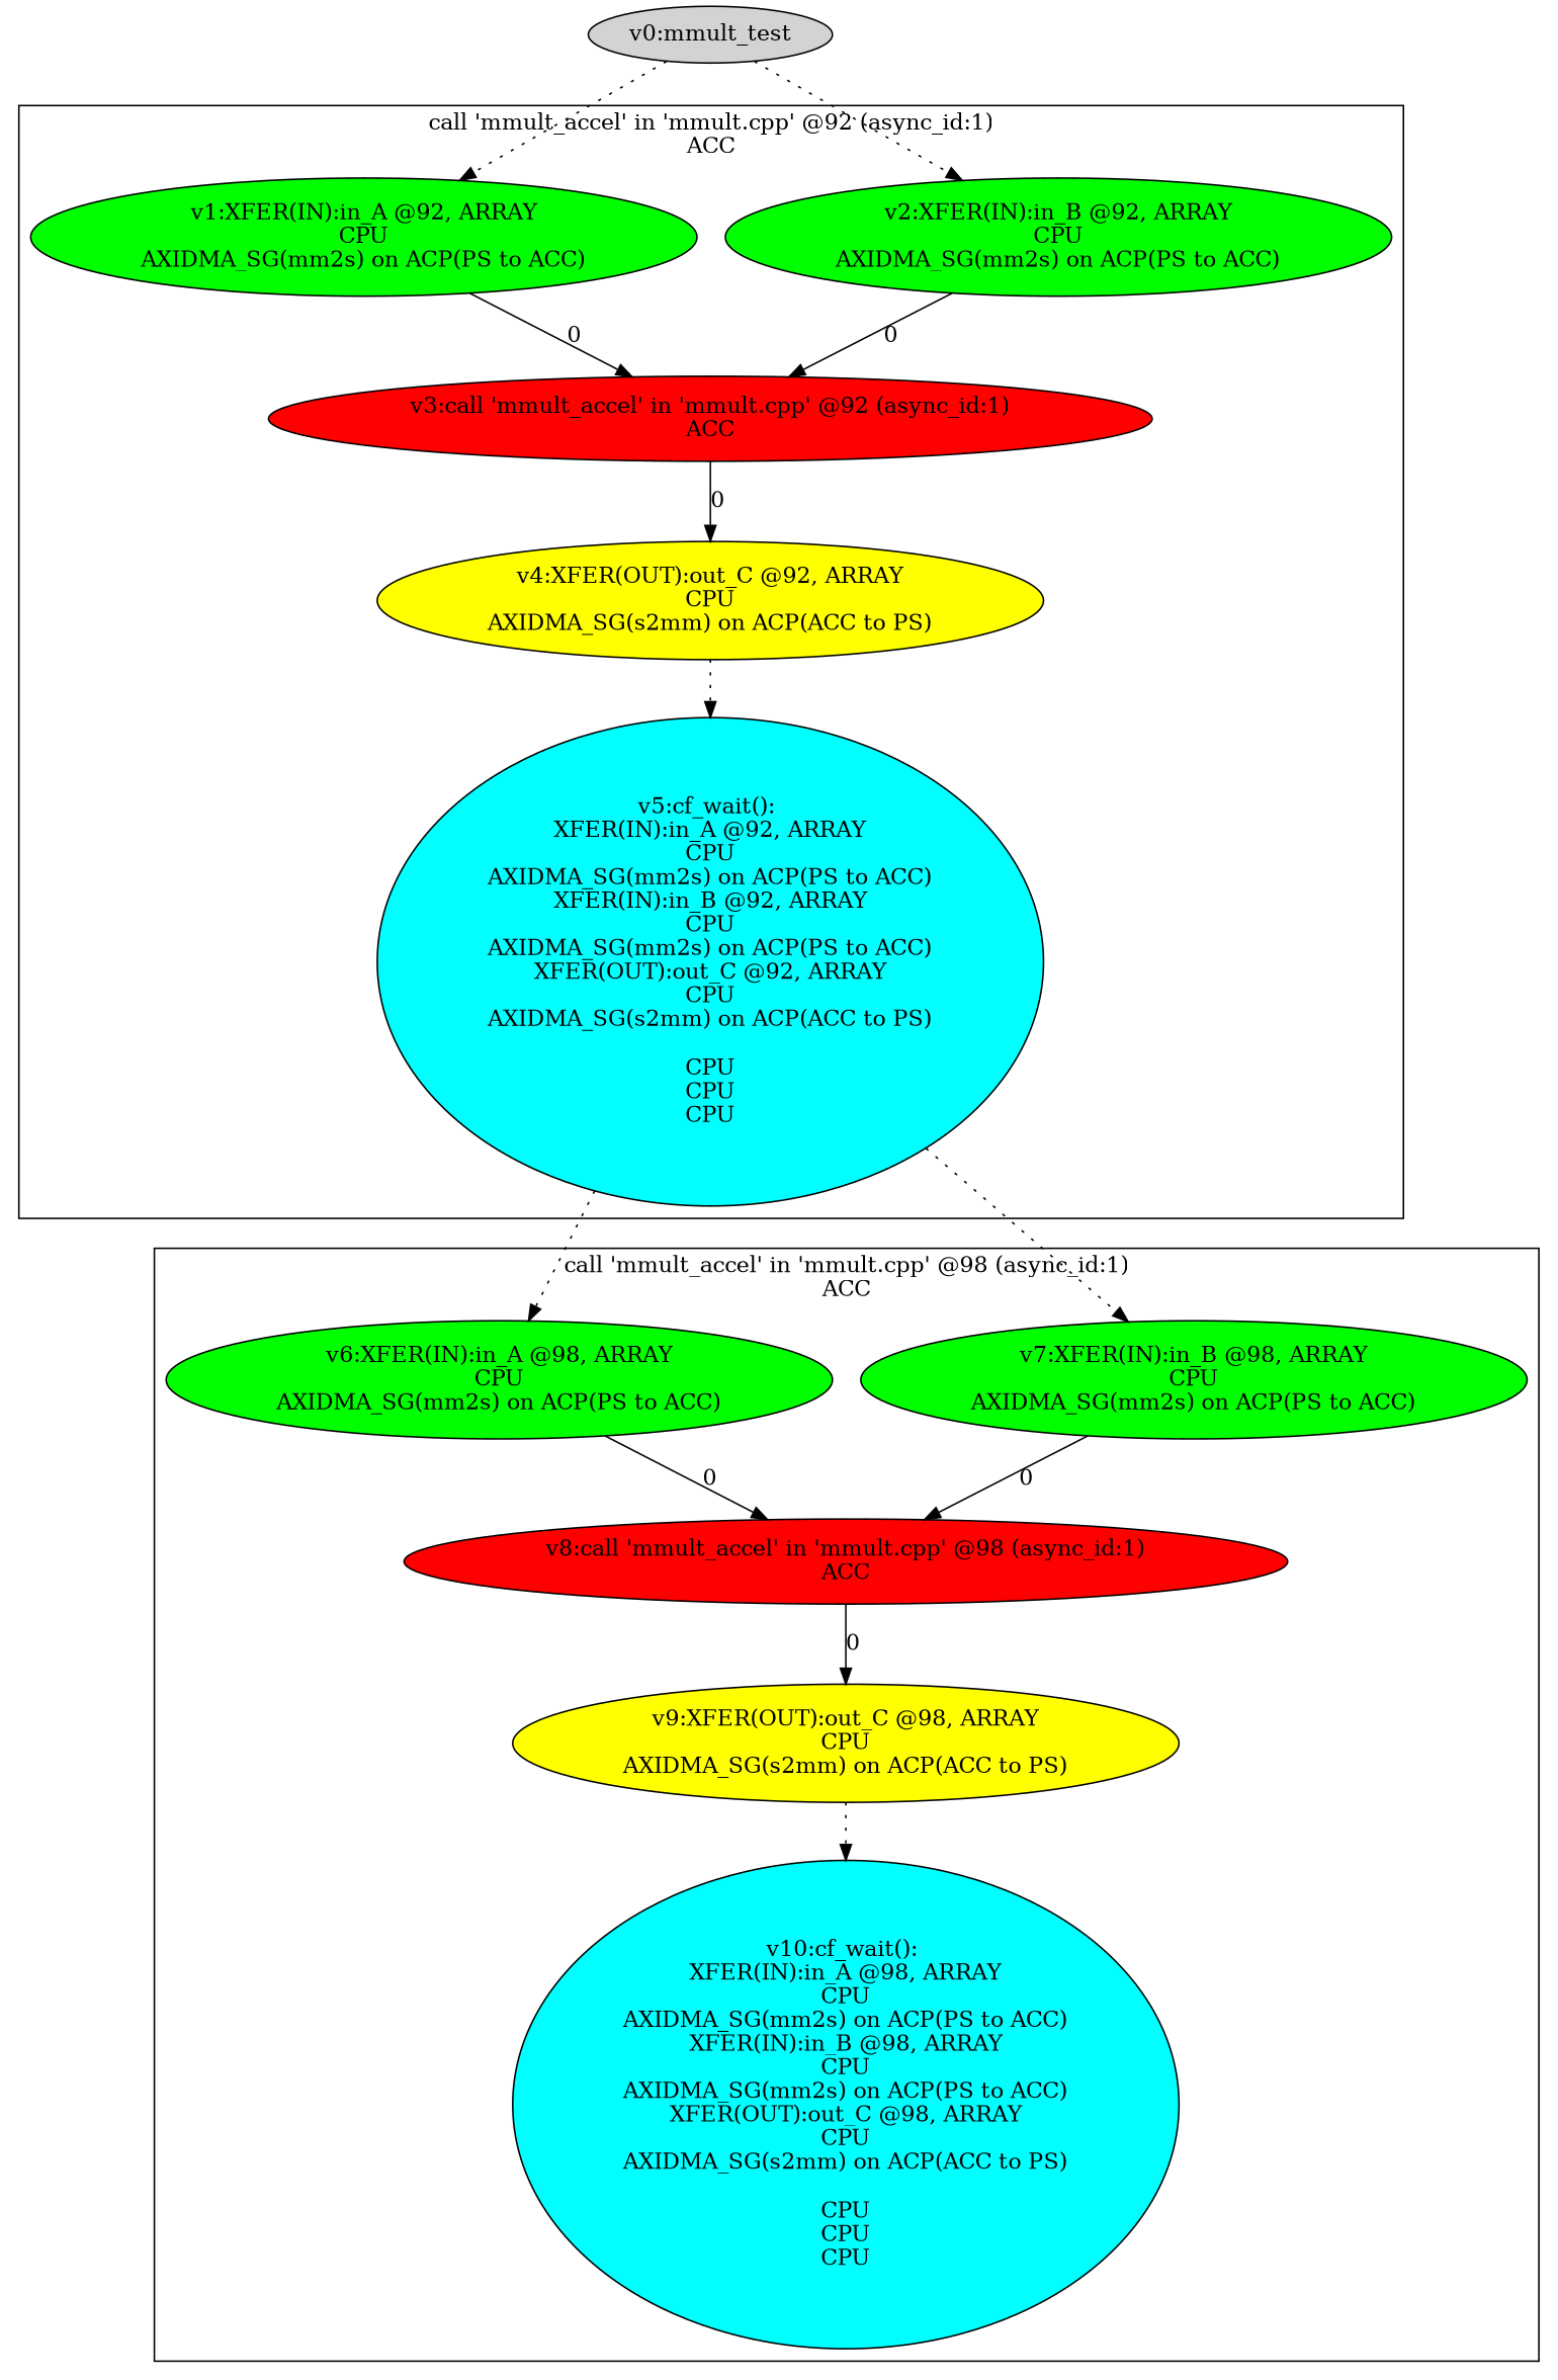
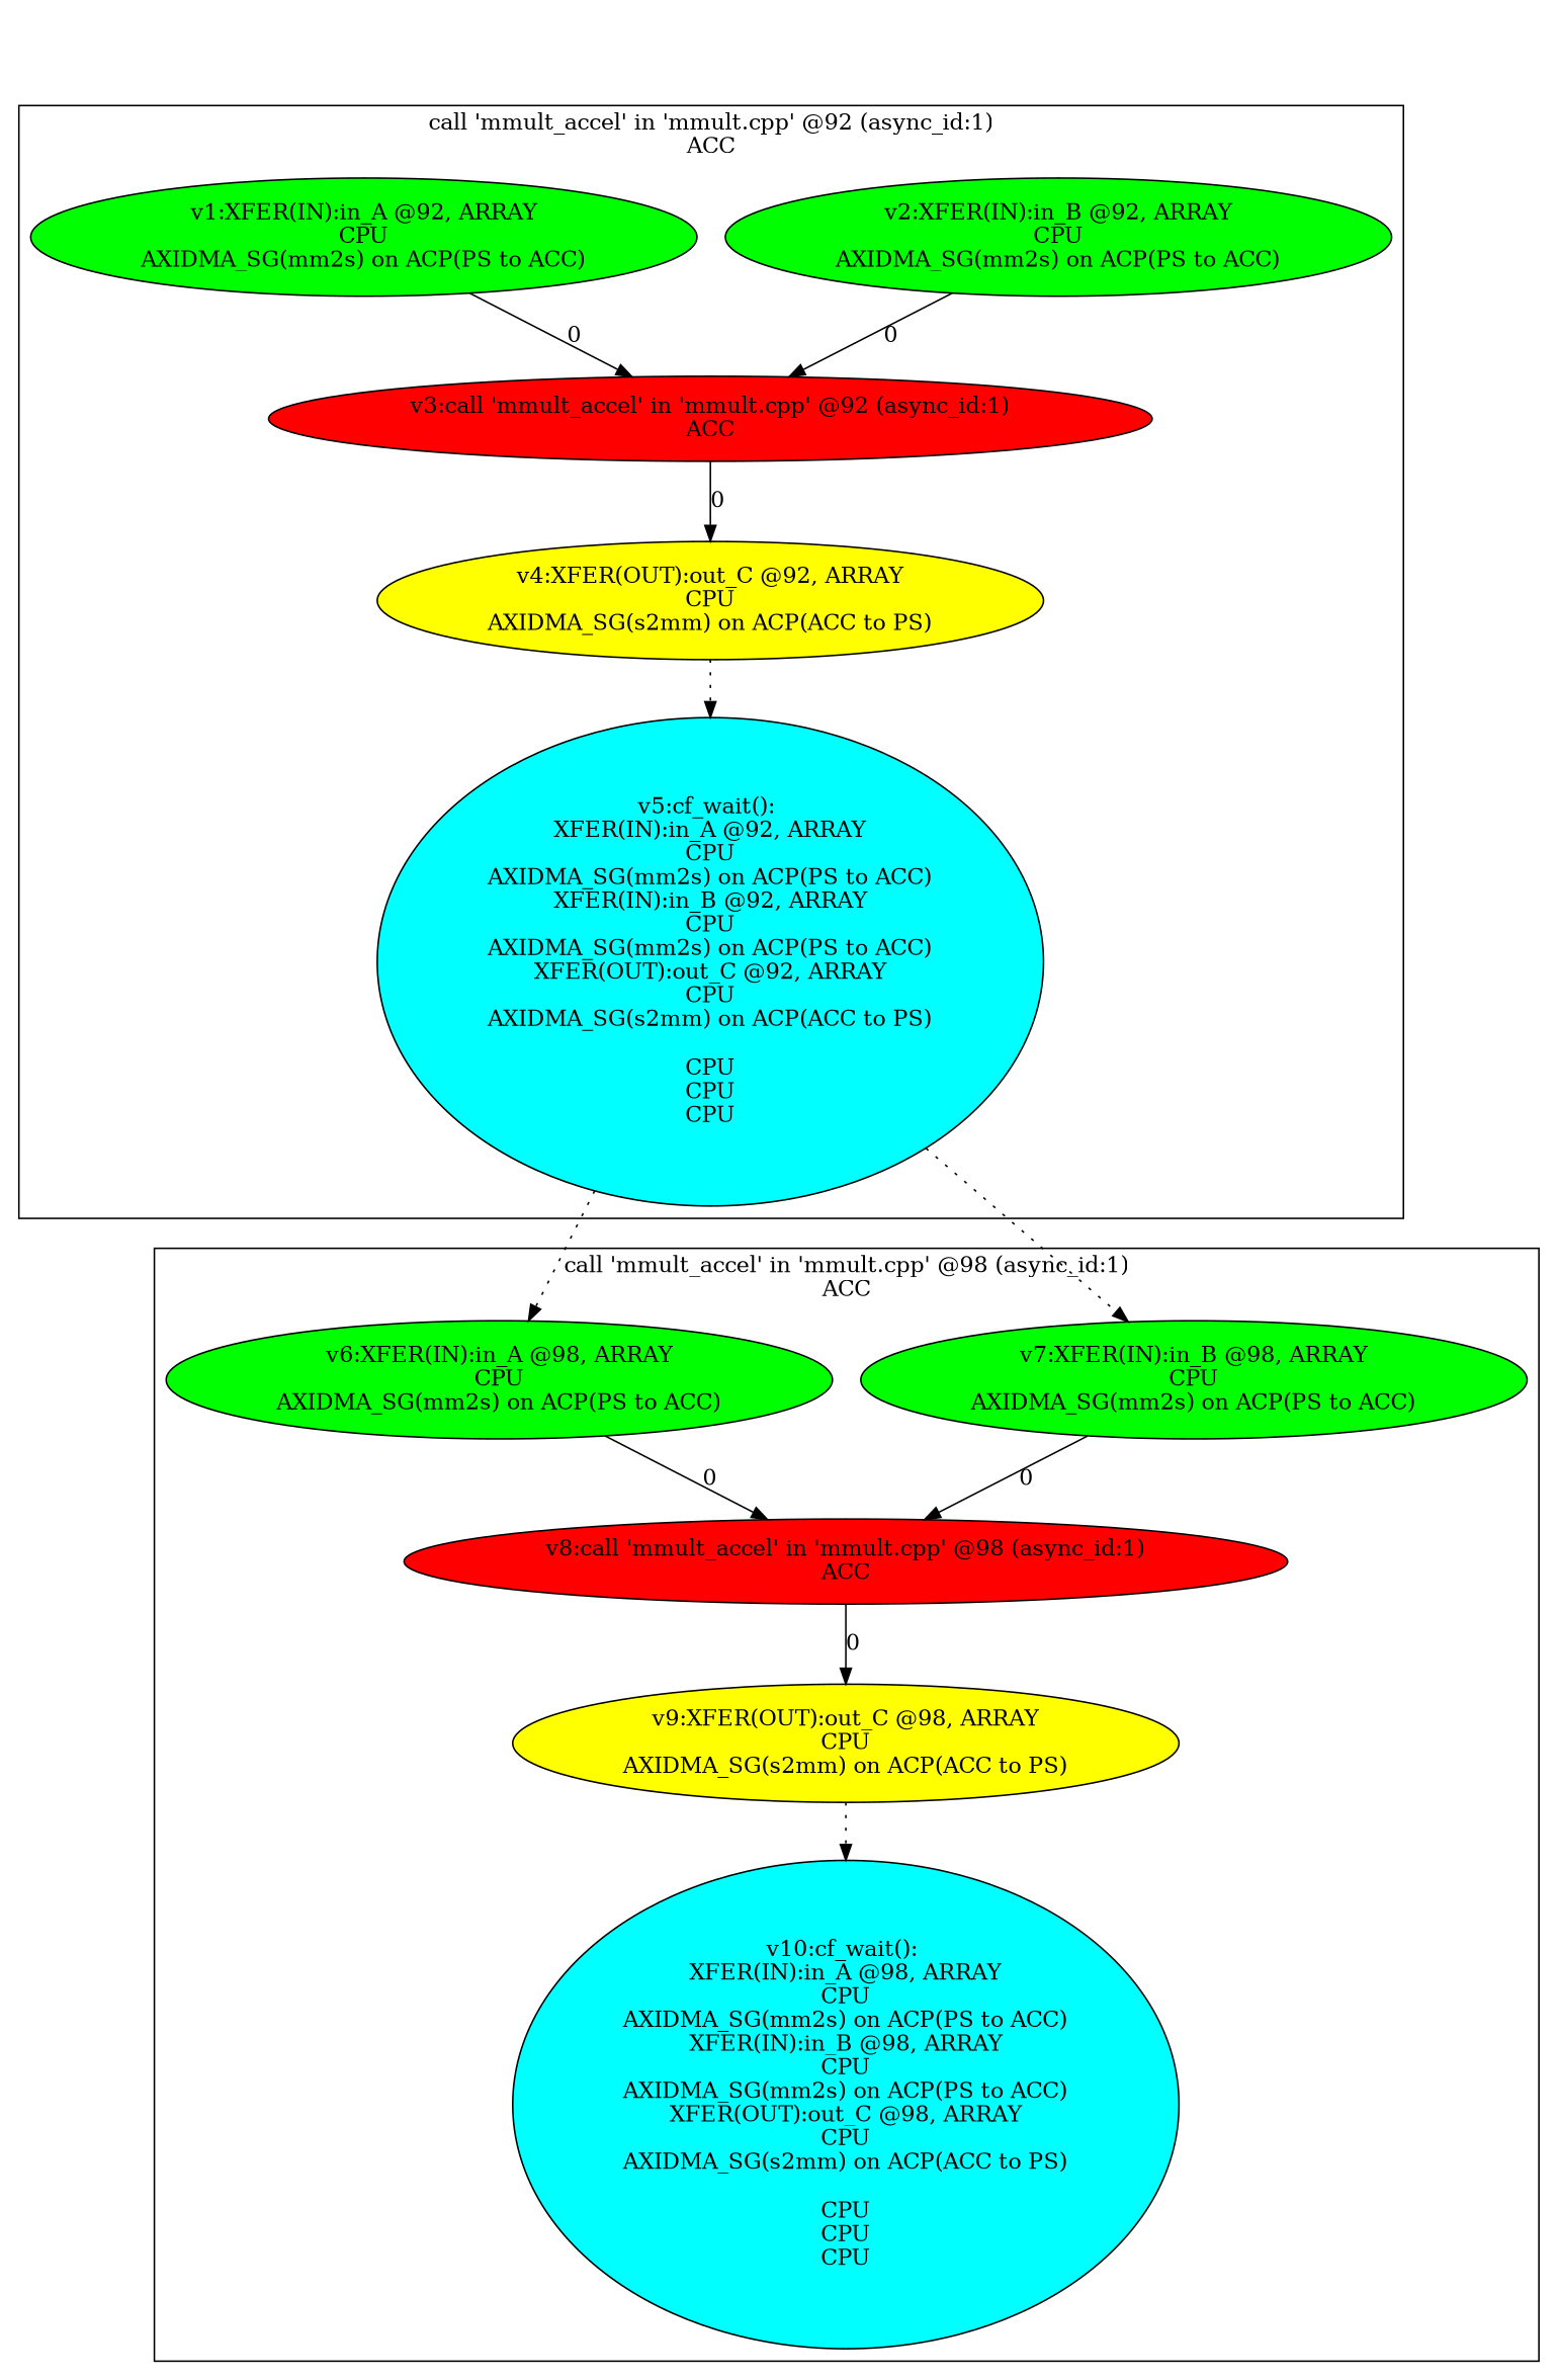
  digraph {
    node [fillcolor=green style=filled]
    n1 [label="v6:XFER(IN):in_A @98, ARRAY\nCPU\nAXIDMA_SG(mm2s) on ACP(PS to ACC)\n"]
    n2 [label="v7:XFER(IN):in_B @98, ARRAY\nCPU\nAXIDMA_SG(mm2s) on ACP(PS to ACC)\n"]
    n3 [fillcolor=red label="v8:call 'mmult_accel' in 'mmult.cpp' @98 (async_id:1)\nACC\n"]
    n4 [fillcolor=yellow label="v9:XFER(OUT):out_C @98, ARRAY\nCPU\nAXIDMA_SG(s2mm) on ACP(ACC to PS)\n"]
    n5 [fillcolor=cyan label="v10:cf_wait(): \nXFER(IN):in_A @98, ARRAY\nCPU\nAXIDMA_SG(mm2s) on ACP(PS to ACC)\nXFER(IN):in_B @98, ARRAY\nCPU\nAXIDMA_SG(mm2s) on ACP(PS to ACC)\nXFER(OUT):out_C @98, ARRAY\nCPU\nAXIDMA_SG(s2mm) on ACP(ACC to PS)\n\nCPU\nCPU\nCPU\n"]
    n6 [label="v1:XFER(IN):in_A @92, ARRAY\nCPU\nAXIDMA_SG(mm2s) on ACP(PS to ACC)\n"]
    n7 [label="v2:XFER(IN):in_B @92, ARRAY\nCPU\nAXIDMA_SG(mm2s) on ACP(PS to ACC)\n"]
    n8 [fillcolor=red label="v3:call 'mmult_accel' in 'mmult.cpp' @92 (async_id:1)\nACC\n"]
    n9 [fillcolor=yellow label="v4:XFER(OUT):out_C @92, ARRAY\nCPU\nAXIDMA_SG(s2mm) on ACP(ACC to PS)\n"]
    n10 [fillcolor=cyan label="v5:cf_wait(): \nXFER(IN):in_A @92, ARRAY\nCPU\nAXIDMA_SG(mm2s) on ACP(PS to ACC)\nXFER(IN):in_B @92, ARRAY\nCPU\nAXIDMA_SG(mm2s) on ACP(PS to ACC)\nXFER(OUT):out_C @92, ARRAY\nCPU\nAXIDMA_SG(s2mm) on ACP(ACC to PS)\n\nCPU\nCPU\nCPU\n"]
-   n11 [label="v0:mmult_test" fillcolor=""]
    subgraph cluster_1 {
      label="call 'mmult_accel' in 'mmult.cpp' @98 (async_id:1)\nACC\n"
      n1
      n2
      n3
      n4
      n5
    }
    subgraph cluster_2 {
      label="call 'mmult_accel' in 'mmult.cpp' @92 (async_id:1)\nACC\n"
      n6
      n7
      n8
      n9
      n10
    }
    n1 -> n3 [label=0]
    n2 -> n3 [label=0]
    n3 -> n4 [label=0]
    n4 -> n5 [style=dotted]
    n6 -> n8 [label=0]
    n7 -> n8 [label=0]
    n8 -> n9 [label=0]
    n9 -> n10 [style=dotted]
    n10 -> n1 [style=dotted]
    n10 -> n2 [style=dotted]
-   n11 -> n6 [style=dotted]
-   n11 -> n7 [style=dotted]
  }
